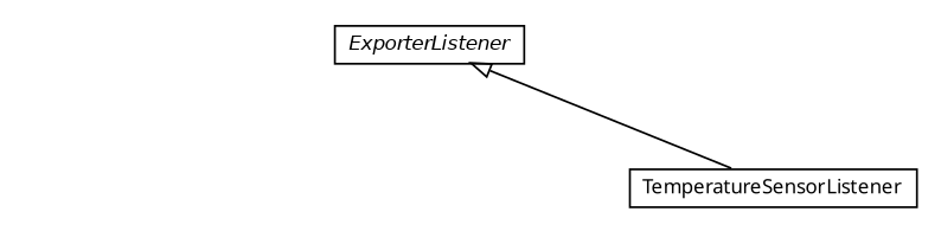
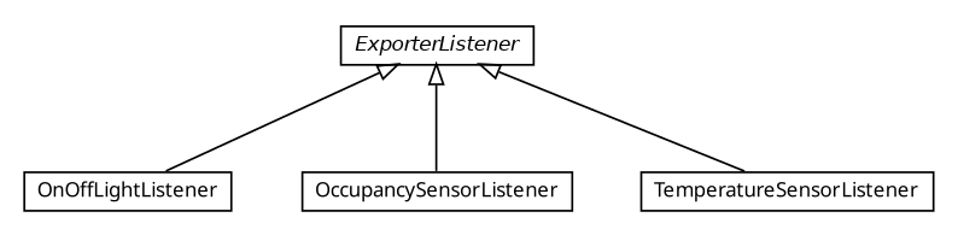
  digraph {
    fontname="Noto Sans"
    nodesep=0.25
    ranksep=0.5
    node [fontcolor=black fontname="Noto Sans" fontsize=10.0 shape=plaintext]
    edge [arrowtail=empty dir=back fontname="Noto Sans" fontsize=10 headport=p labelfontname=Helvetica labelfontsize=10 tailport=p]
+   n1 [label=<<table title="org.universAAL.hw.exporter.zigbee.ha.devices.listeners.OnOffLightListener" border="0" cellborder="1" cellspacing="0" cellpadding="2" port="p" href="./OnOffLightListener.html"> 		<tr><td><table border="0" cellspacing="0" cellpadding="1"> <tr><td align="center" balign="center"> OnOffLightListener </td></tr> 		</table></td></tr> 		</table>>]
+   n2 [label=<<table title="org.universAAL.hw.exporter.zigbee.ha.devices.listeners.OccupancySensorListener" border="0" cellborder="1" cellspacing="0" cellpadding="2" port="p" href="./OccupancySensorListener.html"> 		<tr><td><table border="0" cellspacing="0" cellpadding="1"> <tr><td align="center" balign="center"> OccupancySensorListener </td></tr> 		</table></td></tr> 		</table>>]
    n3 [label=<<table title="org.universAAL.hw.exporter.zigbee.ha.devices.listeners.ExporterListener" border="0" cellborder="1" cellspacing="0" cellpadding="2" port="p" href="./ExporterListener.html"> 		<tr><td><table border="0" cellspacing="0" cellpadding="1"> <tr><td align="center" balign="center"><font face="Helvetica-Oblique"> ExporterListener </font></td></tr> 		</table></td></tr> 		</table>>]
    n4 [label=<<table title="org.universAAL.hw.exporter.zigbee.ha.devices.listeners.TemperatureSensorListener" border="0" cellborder="1" cellspacing="0" cellpadding="2" port="p" href="./TemperatureSensorListener.html"> 		<tr><td><table border="0" cellspacing="0" cellpadding="1"> <tr><td align="center" balign="center"> TemperatureSensorListener </td></tr> 		</table></td></tr> 		</table>>]
+   n3 -> n1
+   n3 -> n2
    n3 -> n4
  }
